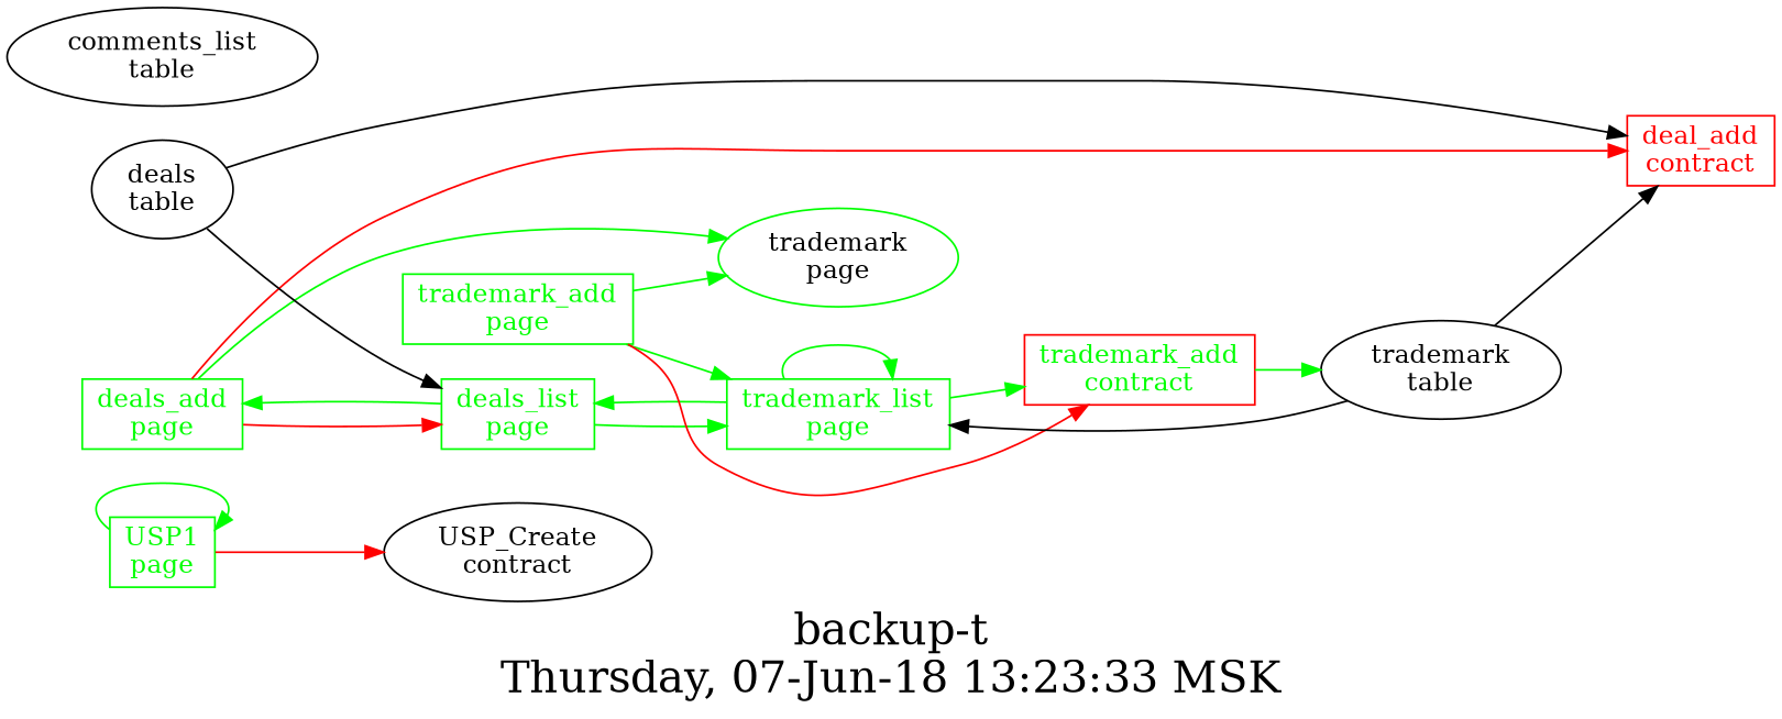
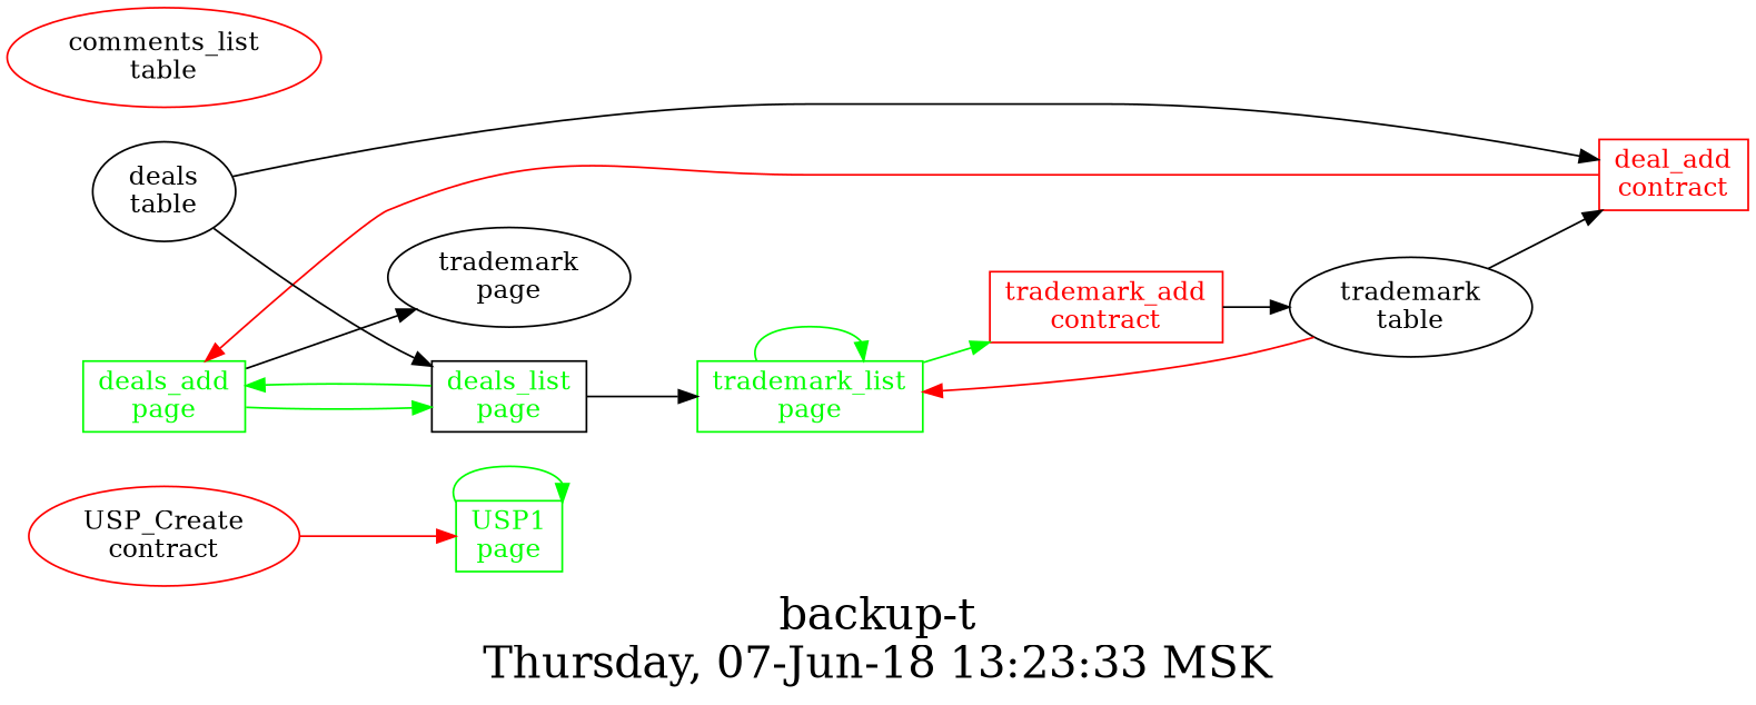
  digraph {
    fontsize=24
    label="backup-t\nThursday, 07-Jun-18 13:23:33 MSK"
    nojustify=true
    ordering=out
    rankdir=LR
    node [group=pages shape=record]
    edge [color=green]
    "USP1\npage" [color=green fontcolor=green]
-   "USP_Create\ncontract" [group="" shape=""]
+   "USP_Create\ncontract" [color=red group="" shape=""]
    "deals_add\npage" [color=green fontcolor=green]
    "deal_add\ncontract" [color=red fontcolor=red group=contracts]
-   "trademark\npage" [color=green group="" shape=""]
-   "deals_list\npage" [color=green fontcolor=green]
+   "trademark\npage" [group="" shape=""]
+   "deals_list\npage" [color=black fontcolor=green]
    "trademark_list\npage" [color=green fontcolor=green]
    "deals\ntable" [group=tables shape=""]
-   "trademark_add\ncontract" [color=red fontcolor=green group=contracts]
-   "trademark_add\npage" [color=green fontcolor=green]
+   "trademark_add\ncontract" [color=red fontcolor=red group=contracts]
    "trademark\ntable" [group="" shape=""]
-   "comments_list\ntable" [group=tables shape=""]
+   "comments_list\ntable" [group=tables color=red shape=""]
    "USP1\npage" -> "USP1\npage"
-   "USP1\npage" -> "USP_Create\ncontract" [color=red]
-   "deals_add\npage" -> "deal_add\ncontract" [color=red]
-   "deals_add\npage" -> "trademark\npage"
-   "deals_add\npage" -> "deals_list\npage" [color=red]
+   "USP_Create\ncontract" -> "USP1\npage" [color=red]
+   "deal_add\ncontract" -> "deals_add\npage" [color=red]
+   "deals_add\npage" -> "trademark\npage" [color=black]
+   "deals_add\npage" -> "deals_list\npage"
    "deals_list\npage" -> "deals_add\npage"
-   "deals_list\npage" -> "trademark_list\npage"
-   "trademark_list\npage" -> "deals_list\npage"
+   "deals_list\npage" -> "trademark_list\npage" [color=black]
    "trademark_list\npage" -> "trademark_list\npage"
    "trademark_list\npage" -> "trademark_add\ncontract"
    "deals\ntable" -> "deal_add\ncontract" [color=""]
    "deals\ntable" -> "deals_list\npage" [color=""]
-   "trademark_add\ncontract" -> "trademark\ntable"
-   "trademark_add\npage" -> "trademark\npage"
-   "trademark_add\npage" -> "trademark_list\npage"
-   "trademark_add\npage" -> "trademark_add\ncontract" [color=red]
+   "trademark_add\ncontract" -> "trademark\ntable" [color=""]
    "trademark\ntable" -> "deal_add\ncontract" [color=""]
-   "trademark\ntable" -> "trademark_list\npage" [color=""]
+   "trademark\ntable" -> "trademark_list\npage" [color=red]
  }
